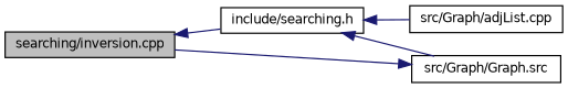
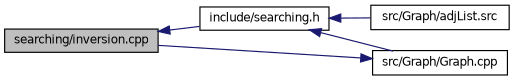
  digraph {
    rankdir=LR
    node [color=black fillcolor=white fontname=Helvetica fontsize=10 shape=record style=filled]
    edge [color=midnightblue dir=back fontname=Helvetica fontsize=10 labelfontname=Helvetica labelfontsize=10 style=solid]
    n1 [fillcolor=grey75 fontcolor=black height=0.2 label="searching/inversion.cpp" width=0.4]
    n2 [height=0.2 label="include/searching.h" width=0.4]
-   n3 [height=0.2 label="src/Graph/adjList.cpp" width=0.4]
-   n4 [height=0.2 label="src/Graph/Graph.src" width=0.4]
+   n3 [height=0.2 label="src/Graph/adjList.src" width=0.4]
+   n4 [height=0.2 label="src/Graph/Graph.cpp" width=0.4]
    n1 -> n2
    n2 -> n3
    n2 -> n4
    n4 -> n1
  }
